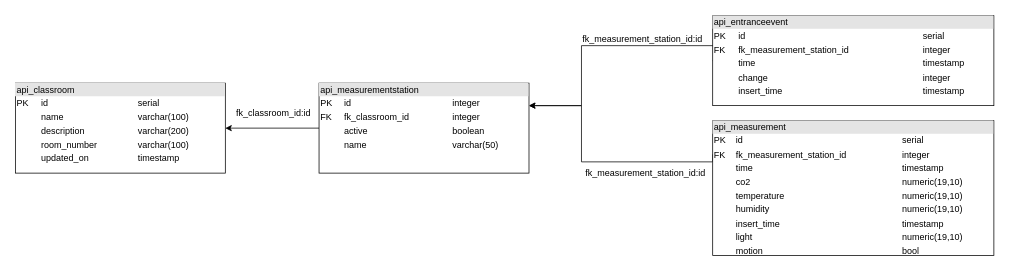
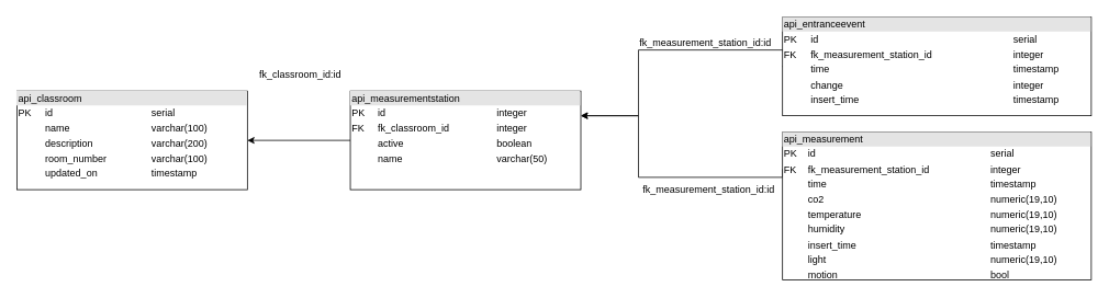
  <mxCell id="0" />
  <mxCell id="1" parent="0" />
  <mxCell id="2" value="&lt;div style=&quot;box-sizing: border-box ; width: 100% ; background: #e4e4e4 ; padding: 2px&quot;&gt;api_classroom&lt;/div&gt;&lt;table style=&quot;width: 100% ; font-size: 1em&quot; cellpadding=&quot;2&quot; cellspacing=&quot;0&quot;&gt;&lt;tbody&gt;&lt;tr&gt;&lt;td&gt;PK&lt;/td&gt;&lt;td&gt;id&amp;nbsp;&lt;/td&gt;&lt;td&gt;serial&lt;/td&gt;&lt;/tr&gt;&lt;tr&gt;&lt;td&gt;&lt;/td&gt;&lt;td&gt;name&lt;/td&gt;&lt;td&gt;varchar(100)&lt;/td&gt;&lt;/tr&gt;&lt;tr&gt;&lt;td&gt;&lt;br&gt;&lt;/td&gt;&lt;td&gt;description&lt;/td&gt;&lt;td&gt;varchar(200)&lt;/td&gt;&lt;/tr&gt;&lt;tr&gt;&lt;td&gt;&lt;br&gt;&lt;/td&gt;&lt;td&gt;room_number&lt;/td&gt;&lt;td&gt;varchar(100)&lt;/td&gt;&lt;/tr&gt;&lt;tr&gt;&lt;td&gt;&lt;br&gt;&lt;/td&gt;&lt;td&gt;updated_on&lt;/td&gt;&lt;td&gt;timestamp&lt;/td&gt;&lt;/tr&gt;&lt;/tbody&gt;&lt;/table&gt;" style="verticalAlign=top;align=left;overflow=fill;html=1;" parent="1" vertex="1"><mxGeometry x="20" y="110" width="280" height="120" as="geometry" /></mxCell>
  <mxCell id="3" value="" style="edgeStyle=orthogonalEdgeStyle;rounded=0;orthogonalLoop=1;jettySize=auto;html=1;" parent="1" source="4" target="2" edge="1"><mxGeometry relative="1" as="geometry"><mxPoint x="215" y="220" as="targetPoint" /></mxGeometry></mxCell>
  <mxCell id="4" value="&lt;div style=&quot;box-sizing: border-box ; width: 100% ; background: #e4e4e4 ; padding: 2px&quot;&gt;api_measurementstation&lt;/div&gt;&lt;table style=&quot;width: 100% ; font-size: 1em&quot; cellpadding=&quot;2&quot; cellspacing=&quot;0&quot;&gt;&lt;tbody&gt;&lt;tr&gt;&lt;td&gt;PK&lt;/td&gt;&lt;td&gt;id&amp;nbsp;&lt;/td&gt;&lt;td&gt;integer&lt;/td&gt;&lt;/tr&gt;&lt;tr&gt;&lt;td&gt;FK&lt;/td&gt;&lt;td&gt;fk_classroom_id&lt;/td&gt;&lt;td&gt;integer&lt;/td&gt;&lt;/tr&gt;&lt;tr&gt;&lt;td&gt;&lt;br&gt;&lt;/td&gt;&lt;td&gt;active&lt;/td&gt;&lt;td&gt;boolean&lt;/td&gt;&lt;/tr&gt;&lt;tr&gt;&lt;td&gt;&lt;br&gt;&lt;/td&gt;&lt;td&gt;name&lt;/td&gt;&lt;td&gt;varchar(50)&lt;/td&gt;&lt;/tr&gt;&lt;/tbody&gt;&lt;/table&gt;" style="verticalAlign=top;align=left;overflow=fill;html=1;" parent="1" vertex="1"><mxGeometry x="425" y="110" width="280" height="120" as="geometry" /></mxCell>
- <mxCell id="5" value="fk_classroom_id:id" style="text;html=1;align=center;verticalAlign=middle;resizable=0;points=[];autosize=1;" parent="1" vertex="1"><mxGeometry x="308.5" y="140" width="110" height="20" as="geometry" /></mxCell>
+ <mxCell id="5" value="fk_classroom_id:id" style="text;html=1;align=center;verticalAlign=middle;resizable=0;points=[];autosize=1;" parent="1" vertex="1"><mxGeometry x="308.5" y="80" width="110" height="20" as="geometry" /></mxCell>
  <mxCell id="6" value="" style="edgeStyle=orthogonalEdgeStyle;rounded=0;orthogonalLoop=1;jettySize=auto;html=1;exitX=0;exitY=0.25;exitDx=0;exitDy=0;entryX=1;entryY=0.25;entryDx=0;entryDy=0;" parent="1" source="7" target="4" edge="1"><mxGeometry relative="1" as="geometry"><Array as="points"><mxPoint x="950" y="215" /><mxPoint x="775" y="215" /><mxPoint x="775" y="140" /></Array></mxGeometry></mxCell>
  <mxCell id="7" value="&lt;div style=&quot;box-sizing: border-box ; width: 100% ; background: #e4e4e4 ; padding: 2px&quot;&gt;api_measurement&lt;/div&gt;&lt;table style=&quot;width: 100% ; font-size: 1em&quot; cellpadding=&quot;2&quot; cellspacing=&quot;0&quot;&gt;&lt;tbody&gt;&lt;tr&gt;&lt;td&gt;PK&lt;/td&gt;&lt;td&gt;id&amp;nbsp;&lt;/td&gt;&lt;td&gt;serial&lt;/td&gt;&lt;/tr&gt;&lt;tr&gt;&lt;td&gt;FK&lt;/td&gt;&lt;td&gt;fk_measurement_station_id&lt;/td&gt;&lt;td&gt;integer&lt;/td&gt;&lt;/tr&gt;&lt;tr&gt;&lt;td&gt;&lt;br&gt;&lt;/td&gt;&lt;td&gt;time&lt;/td&gt;&lt;td&gt;timestamp&lt;/td&gt;&lt;/tr&gt;&lt;tr&gt;&lt;td&gt;&lt;br&gt;&lt;/td&gt;&lt;td&gt;co2&lt;/td&gt;&lt;td&gt;numeric(19,10)&lt;/td&gt;&lt;/tr&gt;&lt;tr&gt;&lt;td&gt;&lt;br&gt;&lt;/td&gt;&lt;td&gt;temperature&lt;/td&gt;&lt;td&gt;numeric(19,10)&lt;br&gt;&lt;/td&gt;&lt;/tr&gt;&lt;tr&gt;&lt;td&gt;&lt;br&gt;&lt;/td&gt;&lt;td&gt;humidity&lt;/td&gt;&lt;td&gt;numeric(19,10)&lt;br&gt;&lt;/td&gt;&lt;/tr&gt;&lt;tr&gt;&lt;td&gt;&lt;br&gt;&lt;/td&gt;&lt;td&gt;insert_time&lt;/td&gt;&lt;td&gt;timestamp&lt;/td&gt;&lt;/tr&gt;&lt;tr&gt;&lt;td&gt;&lt;br&gt;&lt;/td&gt;&lt;td&gt;light&lt;/td&gt;&lt;td&gt;numeric(19,10)&lt;br&gt;&lt;/td&gt;&lt;/tr&gt;&lt;tr&gt;&lt;td&gt;&lt;br&gt;&lt;/td&gt;&lt;td&gt;motion&lt;/td&gt;&lt;td&gt;bool&lt;/td&gt;&lt;/tr&gt;&lt;/tbody&gt;&lt;/table&gt;" style="verticalAlign=top;align=left;overflow=fill;html=1;" parent="1" vertex="1"><mxGeometry x="950" y="160" width="375" height="180" as="geometry" /></mxCell>
  <mxCell id="8" value="fk_measurement_station_id:id" style="text;html=1;align=center;verticalAlign=middle;resizable=0;points=[];autosize=1;" parent="1" vertex="1"><mxGeometry x="770" y="220" width="180" height="20" as="geometry" /></mxCell>
  <mxCell id="9" value="" style="edgeStyle=orthogonalEdgeStyle;rounded=0;orthogonalLoop=1;jettySize=auto;html=1;entryX=1;entryY=0.25;entryDx=0;entryDy=0;exitX=0;exitY=0.5;exitDx=0;exitDy=0;" parent="1" source="11" target="4" edge="1"><mxGeometry relative="1" as="geometry"><mxPoint x="665" y="290" as="targetPoint" /><Array as="points"><mxPoint x="995" y="60" /><mxPoint x="775" y="60" /><mxPoint x="775" y="140" /></Array></mxGeometry></mxCell>
  <mxCell id="10" value="fk_measurement_station_id:id" style="text;html=1;align=center;verticalAlign=middle;resizable=0;points=[];labelBackgroundColor=#ffffff;" parent="9" vertex="1" connectable="0"><mxGeometry x="0.252" y="-2" relative="1" as="geometry"><mxPoint x="67" y="-8" as="offset" /></mxGeometry></mxCell>
  <mxCell id="11" value="&lt;div style=&quot;box-sizing: border-box ; width: 100% ; background: #e4e4e4 ; padding: 2px&quot;&gt;api_entranceevent&lt;/div&gt;&lt;table style=&quot;width: 100% ; font-size: 1em&quot; cellpadding=&quot;2&quot; cellspacing=&quot;0&quot;&gt;&lt;tbody&gt;&lt;tr&gt;&lt;td&gt;PK&lt;/td&gt;&lt;td&gt;id&amp;nbsp;&lt;/td&gt;&lt;td&gt;serial&lt;/td&gt;&lt;/tr&gt;&lt;tr&gt;&lt;td&gt;FK&lt;/td&gt;&lt;td&gt;fk_measurement_station_id&lt;br&gt;&lt;/td&gt;&lt;td&gt;integer&lt;/td&gt;&lt;/tr&gt;&lt;tr&gt;&lt;td&gt;&lt;br&gt;&lt;/td&gt;&lt;td&gt;time&lt;/td&gt;&lt;td&gt;timestamp&lt;/td&gt;&lt;/tr&gt;&lt;tr&gt;&lt;td&gt;&lt;br&gt;&lt;/td&gt;&lt;td&gt;change&lt;/td&gt;&lt;td&gt;integer&lt;/td&gt;&lt;/tr&gt;&lt;tr&gt;&lt;td&gt;&lt;br&gt;&lt;/td&gt;&lt;td&gt;insert_time&lt;/td&gt;&lt;td&gt;timestamp&lt;/td&gt;&lt;/tr&gt;&lt;/tbody&gt;&lt;/table&gt;" style="verticalAlign=top;align=left;overflow=fill;html=1;" parent="1" vertex="1"><mxGeometry x="950" width="375" height="120" as="geometry" y="20" /></mxCell>
